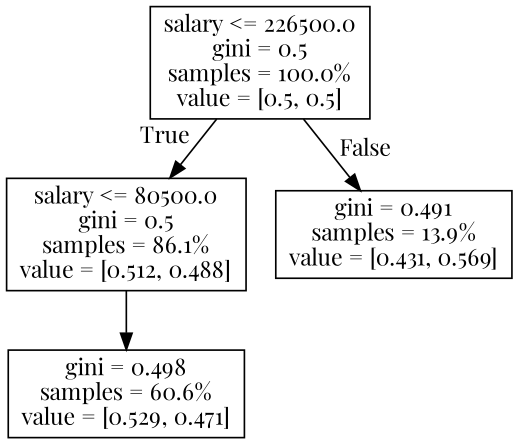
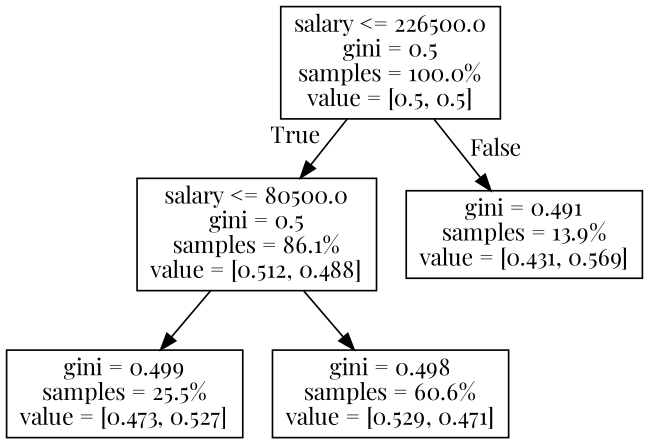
  digraph {
    fontname="Playfair Display"
    node [shape=box fontname="Playfair Display"]
    edge [fontname="Playfair Display"]
    n1 [label="salary <= 226500.0\ngini = 0.5\nsamples = 100.0%\nvalue = [0.5, 0.5]"]
    n2 [label="salary <= 80500.0\ngini = 0.5\nsamples = 86.1%\nvalue = [0.512, 0.488]"]
    n3 [label="gini = 0.491\nsamples = 13.9%\nvalue = [0.431, 0.569]"]
+   n4 [label="gini = 0.499\nsamples = 25.5%\nvalue = [0.473, 0.527]"]
    n5 [label="gini = 0.498\nsamples = 60.6%\nvalue = [0.529, 0.471]"]
    n1 -> n2 [headlabel=True labelangle=45 labeldistance=2.5]
    n1 -> n3 [headlabel=False labelangle=-45 labeldistance=2.5]
+   n2 -> n4
    n2 -> n5
  }
